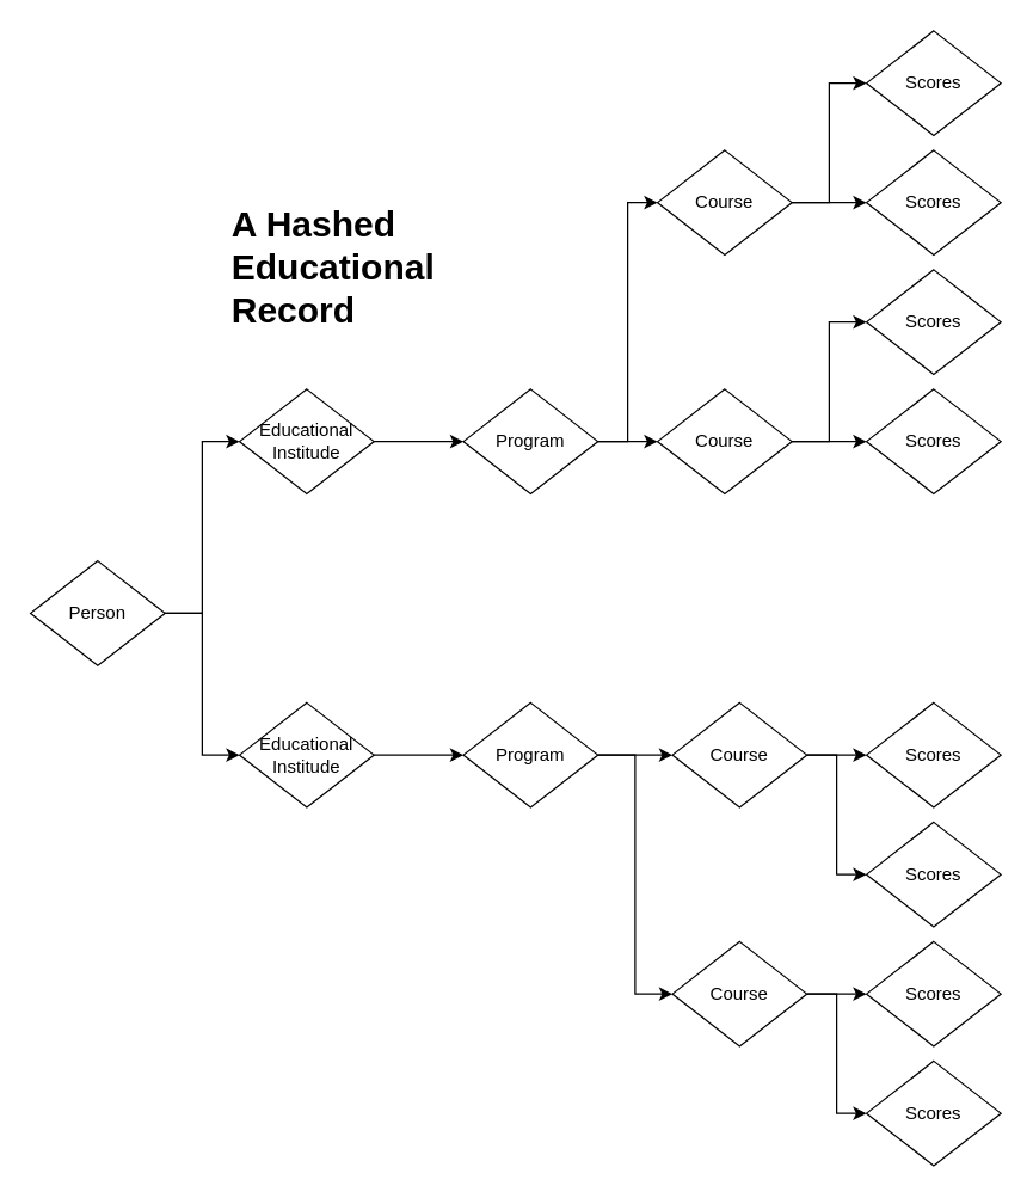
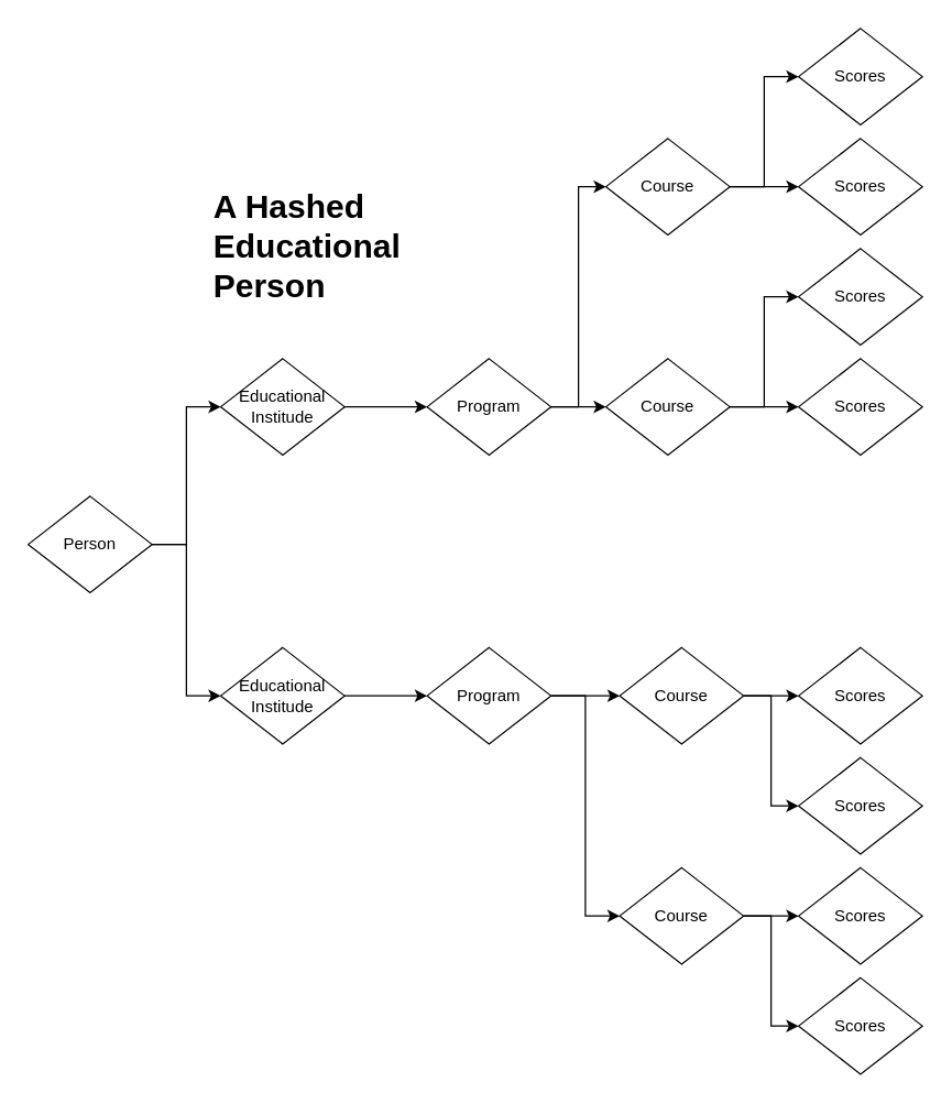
  <mxCell id="0" />
  <mxCell id="1" parent="0" />
  <mxCell id="2" style="edgeStyle=orthogonalEdgeStyle;rounded=0;orthogonalLoop=1;jettySize=auto;html=1;entryX=0;entryY=0.5;entryDx=0;entryDy=0;" edge="1" parent="1" source="4" target="6"><mxGeometry relative="1" as="geometry" /></mxCell>
  <mxCell id="3" style="edgeStyle=orthogonalEdgeStyle;rounded=0;orthogonalLoop=1;jettySize=auto;html=1;entryX=0;entryY=0.5;entryDx=0;entryDy=0;" edge="1" parent="1" source="4" target="15"><mxGeometry relative="1" as="geometry" /></mxCell>
- <mxCell id="4" value="Person" style="shape=rhombus;html=1;dashed=0;whiteSpace=wrap;perimeter=rhombusPerimeter;" vertex="1" parent="1"><mxGeometry x="20" y="375" width="90" height="70" as="geometry" /></mxCell>
+ <mxCell id="4" value="Person" style="shape=rhombus;html=1;dashed=0;whiteSpace=wrap;perimeter=rhombusPerimeter;" vertex="1" parent="1"><mxGeometry x="20" y="360" width="90" height="70" as="geometry" /></mxCell>
  <mxCell id="5" value="" style="edgeStyle=orthogonalEdgeStyle;rounded=0;orthogonalLoop=1;jettySize=auto;html=1;" edge="1" parent="1" source="6" target="9"><mxGeometry relative="1" as="geometry" /></mxCell>
  <mxCell id="6" value="Educational Institude" style="shape=rhombus;html=1;dashed=0;whiteSpace=wrap;perimeter=rhombusPerimeter;" vertex="1" parent="1"><mxGeometry x="160" y="260" width="90" height="70" as="geometry" /></mxCell>
  <mxCell id="7" style="edgeStyle=orthogonalEdgeStyle;rounded=0;orthogonalLoop=1;jettySize=auto;html=1;entryX=0;entryY=0.5;entryDx=0;entryDy=0;" edge="1" parent="1" source="9" target="12"><mxGeometry relative="1" as="geometry" /></mxCell>
  <mxCell id="8" value="" style="edgeStyle=orthogonalEdgeStyle;rounded=0;orthogonalLoop=1;jettySize=auto;html=1;" edge="1" parent="1" source="9" target="25"><mxGeometry relative="1" as="geometry" /></mxCell>
  <mxCell id="9" value="Program" style="shape=rhombus;html=1;dashed=0;whiteSpace=wrap;perimeter=rhombusPerimeter;" vertex="1" parent="1"><mxGeometry x="310" y="260" width="90" height="70" as="geometry" /></mxCell>
  <mxCell id="10" style="edgeStyle=orthogonalEdgeStyle;rounded=0;orthogonalLoop=1;jettySize=auto;html=1;entryX=0;entryY=0.5;entryDx=0;entryDy=0;" edge="1" parent="1" source="12" target="31"><mxGeometry relative="1" as="geometry" /></mxCell>
  <mxCell id="11" value="" style="edgeStyle=orthogonalEdgeStyle;rounded=0;orthogonalLoop=1;jettySize=auto;html=1;" edge="1" parent="1" source="12" target="30"><mxGeometry relative="1" as="geometry" /></mxCell>
  <mxCell id="12" value="Course" style="shape=rhombus;html=1;dashed=0;whiteSpace=wrap;perimeter=rhombusPerimeter;" vertex="1" parent="1"><mxGeometry x="440" y="100" width="90" height="70" as="geometry" /></mxCell>
  <mxCell id="13" value="Scores" style="shape=rhombus;html=1;dashed=0;whiteSpace=wrap;perimeter=rhombusPerimeter;" vertex="1" parent="1"><mxGeometry x="580" y="260" width="90" height="70" as="geometry" /></mxCell>
  <mxCell id="14" value="" style="edgeStyle=orthogonalEdgeStyle;rounded=0;orthogonalLoop=1;jettySize=auto;html=1;" edge="1" parent="1" source="15" target="18"><mxGeometry relative="1" as="geometry" /></mxCell>
  <mxCell id="15" value="Educational Institude" style="shape=rhombus;html=1;dashed=0;whiteSpace=wrap;perimeter=rhombusPerimeter;" vertex="1" parent="1"><mxGeometry x="160" y="470" width="90" height="70" as="geometry" /></mxCell>
  <mxCell id="16" style="edgeStyle=orthogonalEdgeStyle;rounded=0;orthogonalLoop=1;jettySize=auto;html=1;entryX=0;entryY=0.5;entryDx=0;entryDy=0;" edge="1" parent="1" source="18" target="28"><mxGeometry relative="1" as="geometry" /></mxCell>
  <mxCell id="17" value="" style="edgeStyle=orthogonalEdgeStyle;rounded=0;orthogonalLoop=1;jettySize=auto;html=1;" edge="1" parent="1" source="18" target="21"><mxGeometry relative="1" as="geometry" /></mxCell>
  <mxCell id="18" value="Program" style="shape=rhombus;html=1;dashed=0;whiteSpace=wrap;perimeter=rhombusPerimeter;" vertex="1" parent="1"><mxGeometry x="310" y="470" width="90" height="70" as="geometry" /></mxCell>
  <mxCell id="19" style="edgeStyle=orthogonalEdgeStyle;rounded=0;orthogonalLoop=1;jettySize=auto;html=1;entryX=0;entryY=0.5;entryDx=0;entryDy=0;" edge="1" parent="1" source="21" target="32"><mxGeometry relative="1" as="geometry" /></mxCell>
  <mxCell id="20" value="" style="edgeStyle=orthogonalEdgeStyle;rounded=0;orthogonalLoop=1;jettySize=auto;html=1;" edge="1" parent="1" source="21" target="22"><mxGeometry relative="1" as="geometry" /></mxCell>
  <mxCell id="21" value="Course" style="shape=rhombus;html=1;dashed=0;whiteSpace=wrap;perimeter=rhombusPerimeter;" vertex="1" parent="1"><mxGeometry x="450" y="470" width="90" height="70" as="geometry" /></mxCell>
  <mxCell id="22" value="Scores" style="shape=rhombus;html=1;dashed=0;whiteSpace=wrap;perimeter=rhombusPerimeter;" vertex="1" parent="1"><mxGeometry x="580" y="470" width="90" height="70" as="geometry" /></mxCell>
  <mxCell id="23" style="edgeStyle=orthogonalEdgeStyle;rounded=0;orthogonalLoop=1;jettySize=auto;html=1;entryX=0;entryY=0.5;entryDx=0;entryDy=0;" edge="1" parent="1" source="25" target="29"><mxGeometry relative="1" as="geometry" /></mxCell>
  <mxCell id="24" value="" style="edgeStyle=orthogonalEdgeStyle;rounded=0;orthogonalLoop=1;jettySize=auto;html=1;" edge="1" parent="1" source="25" target="13"><mxGeometry relative="1" as="geometry" /></mxCell>
  <mxCell id="25" value="Course" style="shape=rhombus;html=1;dashed=0;whiteSpace=wrap;perimeter=rhombusPerimeter;" vertex="1" parent="1"><mxGeometry x="440" y="260" width="90" height="70" as="geometry" /></mxCell>
  <mxCell id="26" style="edgeStyle=orthogonalEdgeStyle;rounded=0;orthogonalLoop=1;jettySize=auto;html=1;entryX=0;entryY=0.5;entryDx=0;entryDy=0;" edge="1" parent="1" source="28" target="34"><mxGeometry relative="1" as="geometry" /></mxCell>
  <mxCell id="27" value="" style="edgeStyle=orthogonalEdgeStyle;rounded=0;orthogonalLoop=1;jettySize=auto;html=1;" edge="1" parent="1" source="28" target="33"><mxGeometry relative="1" as="geometry" /></mxCell>
  <mxCell id="28" value="Course" style="shape=rhombus;html=1;dashed=0;whiteSpace=wrap;perimeter=rhombusPerimeter;" vertex="1" parent="1"><mxGeometry x="450" y="630" width="90" height="70" as="geometry" /></mxCell>
  <mxCell id="29" value="Scores" style="shape=rhombus;html=1;dashed=0;whiteSpace=wrap;perimeter=rhombusPerimeter;" vertex="1" parent="1"><mxGeometry x="580" y="180" width="90" height="70" as="geometry" /></mxCell>
  <mxCell id="30" value="Scores" style="shape=rhombus;html=1;dashed=0;whiteSpace=wrap;perimeter=rhombusPerimeter;" vertex="1" parent="1"><mxGeometry x="580" y="100" width="90" height="70" as="geometry" /></mxCell>
  <mxCell id="31" value="Scores" style="shape=rhombus;html=1;dashed=0;whiteSpace=wrap;perimeter=rhombusPerimeter;" vertex="1" parent="1"><mxGeometry x="580" y="20" width="90" height="70" as="geometry" /></mxCell>
  <mxCell id="32" value="Scores" style="shape=rhombus;html=1;dashed=0;whiteSpace=wrap;perimeter=rhombusPerimeter;" vertex="1" parent="1"><mxGeometry x="580" y="550" width="90" height="70" as="geometry" /></mxCell>
  <mxCell id="33" value="Scores" style="shape=rhombus;html=1;dashed=0;whiteSpace=wrap;perimeter=rhombusPerimeter;" vertex="1" parent="1"><mxGeometry x="580" y="630" width="90" height="70" as="geometry" /></mxCell>
  <mxCell id="34" value="Scores" style="shape=rhombus;html=1;dashed=0;whiteSpace=wrap;perimeter=rhombusPerimeter;" vertex="1" parent="1"><mxGeometry x="580" y="710" width="90" height="70" as="geometry" /></mxCell>
- <mxCell id="35" value="&lt;h1&gt;A Hashed Educational Record&lt;/h1&gt;" style="text;html=1;strokeColor=none;fillColor=none;spacing=5;spacingTop=-20;whiteSpace=wrap;overflow=hidden;rounded=0;" vertex="1" parent="1"><mxGeometry x="150" y="130" width="190" height="120" as="geometry" /></mxCell>
+ <mxCell id="35" value="&lt;h1&gt;A Hashed Educational Person&lt;/h1&gt;" style="text;html=1;strokeColor=none;fillColor=none;spacing=5;spacingTop=-20;whiteSpace=wrap;overflow=hidden;rounded=0;" vertex="1" parent="1"><mxGeometry x="150" y="130" width="190" height="120" as="geometry" /></mxCell>
